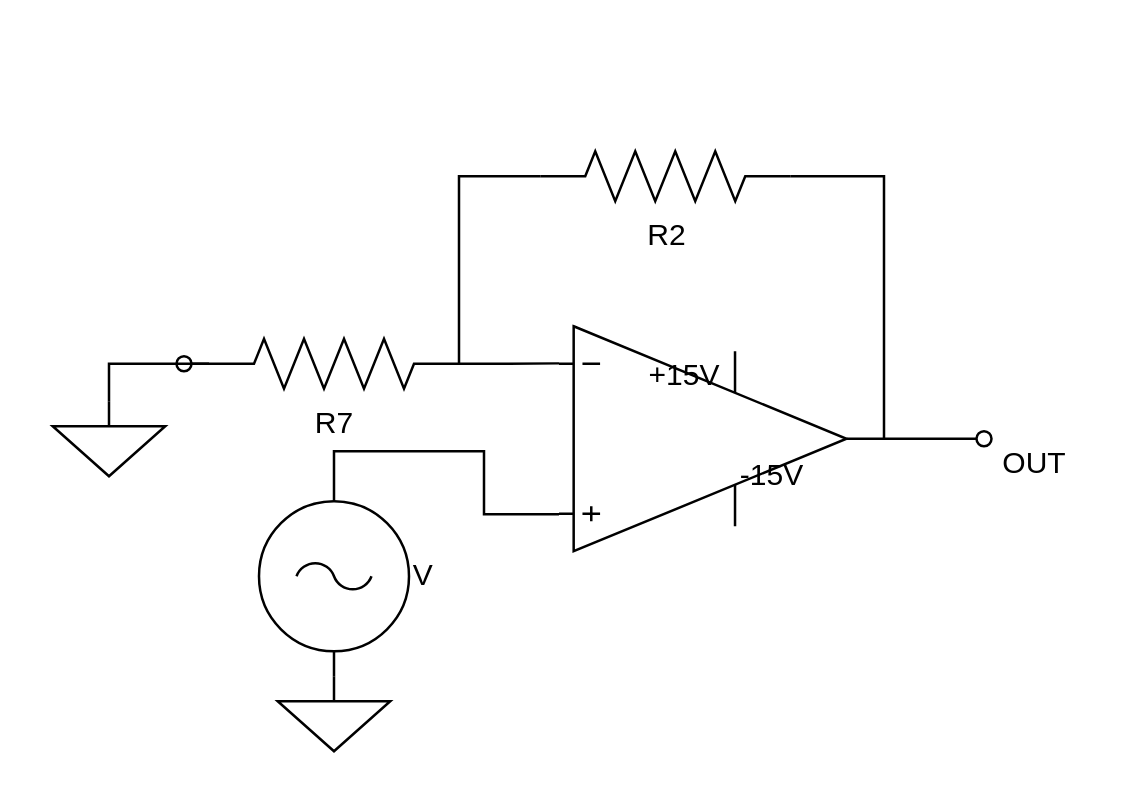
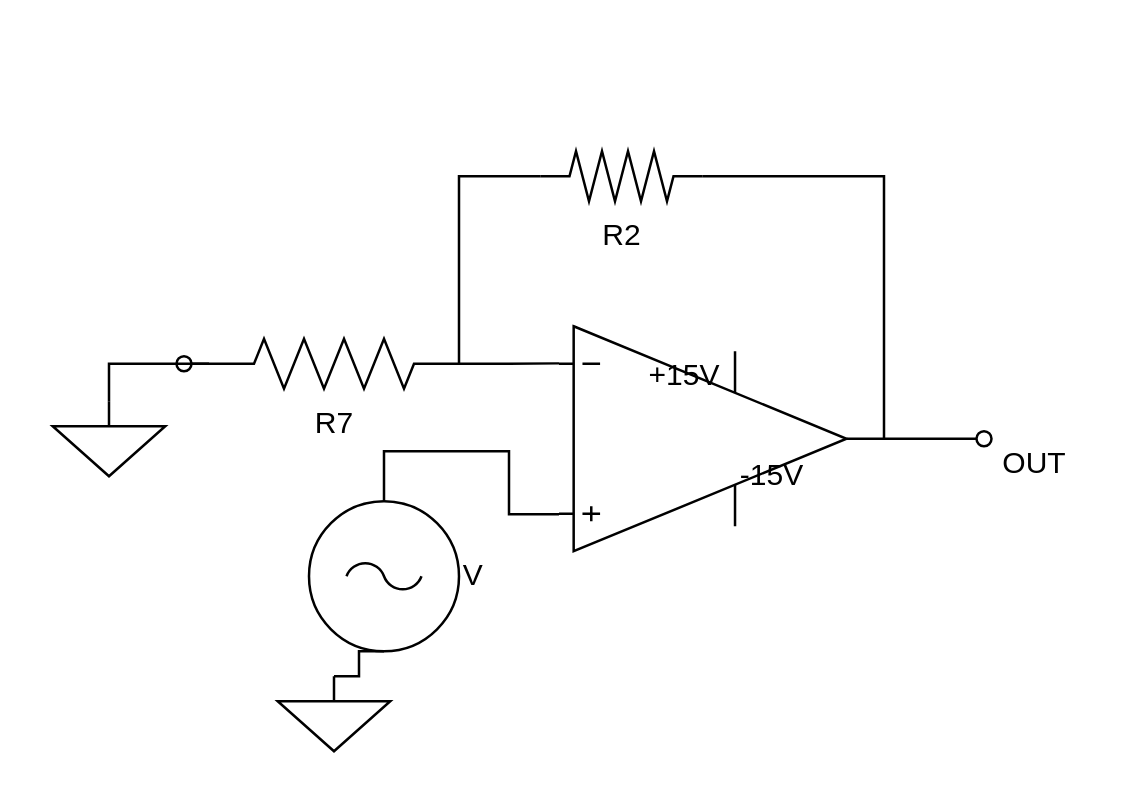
  <mxCell id="0" />
  <mxCell id="1" parent="0" />
  <mxCell id="2" style="edgeStyle=orthogonalEdgeStyle;rounded=0;orthogonalLoop=1;jettySize=auto;html=1;exitX=1;exitY=0.5;exitDx=0;exitDy=0;exitPerimeter=0;endArrow=none;endFill=0;fontSize=16;" parent="1" edge="1"><mxGeometry relative="1" as="geometry"><mxPoint x="263" y="20" as="targetPoint" /><mxPoint x="263" y="20" as="sourcePoint" /></mxGeometry></mxCell>
  <mxCell id="3" style="edgeStyle=orthogonalEdgeStyle;rounded=0;orthogonalLoop=1;jettySize=auto;html=1;endArrow=none;endFill=0;fontSize=16;startArrow=none;startFill=0;exitX=0;exitY=0.5;exitDx=0;exitDy=0;exitPerimeter=0;" parent="1" edge="1" source="10"><mxGeometry relative="1" as="geometry"><mxPoint x="183" y="145" as="targetPoint" /><mxPoint x="203" y="70" as="sourcePoint" /><Array as="points"><mxPoint x="183" y="70" /><mxPoint x="183" y="145" /></Array></mxGeometry></mxCell>
  <mxCell id="4" style="edgeStyle=orthogonalEdgeStyle;rounded=0;orthogonalLoop=1;jettySize=auto;html=1;exitX=1;exitY=0.5;exitDx=0;exitDy=0;exitPerimeter=0;endArrow=oval;endFill=0;" edge="1" parent="1" source="7"><mxGeometry relative="1" as="geometry"><mxPoint x="393" y="175" as="targetPoint" /></mxGeometry></mxCell>
  <mxCell id="5" style="edgeStyle=orthogonalEdgeStyle;rounded=0;orthogonalLoop=1;jettySize=auto;html=1;exitX=0;exitY=0.835;exitDx=0;exitDy=0;exitPerimeter=0;endArrow=none;endFill=0;entryX=0.5;entryY=0;entryDx=0;entryDy=0;entryPerimeter=0;" edge="1" parent="1" source="7" target="17"><mxGeometry relative="1" as="geometry"><mxPoint x="193" y="230" as="targetPoint" /></mxGeometry></mxCell>
  <mxCell id="6" style="edgeStyle=orthogonalEdgeStyle;rounded=0;orthogonalLoop=1;jettySize=auto;html=1;entryX=1;entryY=0.5;entryDx=0;entryDy=0;entryPerimeter=0;endArrow=none;endFill=0;" edge="1" parent="1" target="10"><mxGeometry relative="1" as="geometry"><mxPoint x="353" y="175" as="sourcePoint" /><Array as="points"><mxPoint x="353" y="70" /></Array></mxGeometry></mxCell>
  <mxCell id="7" value="" style="verticalLabelPosition=bottom;shadow=0;dashed=0;align=center;html=1;verticalAlign=top;shape=mxgraph.electrical.abstract.operational_amp_1;" vertex="1" parent="1"><mxGeometry x="223" y="130" width="115" height="90" as="geometry" /></mxCell>
  <mxCell id="8" value="+15V" style="text;html=1;align=center;verticalAlign=middle;resizable=0;points=[];autosize=1;" vertex="1" parent="7"><mxGeometry x="30" y="10" width="40" height="20" as="geometry" /></mxCell>
  <mxCell id="9" value="-15V" style="text;html=1;align=center;verticalAlign=middle;resizable=0;points=[];autosize=1;" vertex="1" parent="7"><mxGeometry x="65" y="50" width="40" height="20" as="geometry" /></mxCell>
- <mxCell id="10" value="R2" style="pointerEvents=1;verticalLabelPosition=bottom;shadow=0;dashed=0;align=center;html=1;verticalAlign=top;shape=mxgraph.electrical.resistors.resistor_2;" vertex="1" parent="1"><mxGeometry x="215.5" y="60" width="100" height="20" as="geometry" /></mxCell>
+ <mxCell id="10" value="R2" style="pointerEvents=1;verticalLabelPosition=bottom;shadow=0;dashed=0;align=center;html=1;verticalAlign=top;shape=mxgraph.electrical.resistors.resistor_2;" vertex="1" parent="1"><mxGeometry x="215.5" y="60" width="65" height="20" as="geometry" /></mxCell>
  <mxCell id="11" style="edgeStyle=elbowEdgeStyle;rounded=0;orthogonalLoop=1;jettySize=auto;html=1;exitX=1;exitY=0.5;exitDx=0;exitDy=0;exitPerimeter=0;startArrow=none;startFill=0;startSize=0;endArrow=none;endFill=0;targetPerimeterSpacing=6;entryX=0;entryY=0.165;entryDx=0;entryDy=0;entryPerimeter=0;" edge="1" parent="1" source="12" target="7"><mxGeometry relative="1" as="geometry"><mxPoint x="213" y="145" as="targetPoint" /><Array as="points" /></mxGeometry></mxCell>
  <mxCell id="12" value="R7" style="pointerEvents=1;verticalLabelPosition=bottom;shadow=0;dashed=0;align=center;html=1;verticalAlign=top;shape=mxgraph.electrical.resistors.resistor_2;" vertex="1" parent="1"><mxGeometry x="83" y="135" width="100" height="20" as="geometry" /></mxCell>
  <mxCell id="13" value="OUT" style="text;html=1;align=center;verticalAlign=middle;resizable=0;points=[];autosize=1;" vertex="1" parent="1"><mxGeometry x="393" y="175" width="40" height="20" as="geometry" /></mxCell>
  <mxCell id="14" style="edgeStyle=elbowEdgeStyle;rounded=0;orthogonalLoop=1;jettySize=auto;html=1;exitX=0.5;exitY=0;exitDx=0;exitDy=0;exitPerimeter=0;startArrow=none;startFill=0;startSize=0;endArrow=none;endFill=0;targetPerimeterSpacing=6;" edge="1" parent="1"><mxGeometry relative="1" as="geometry"><mxPoint x="83" y="145" as="targetPoint" /><mxPoint x="43" y="160" as="sourcePoint" /><Array as="points"><mxPoint x="43" y="160" /><mxPoint x="43" y="150" /><mxPoint x="43" y="160" /></Array></mxGeometry></mxCell>
  <mxCell id="15" style="edgeStyle=elbowEdgeStyle;rounded=0;orthogonalLoop=1;jettySize=auto;html=1;exitX=0;exitY=0.5;exitDx=0;exitDy=0;exitPerimeter=0;startArrow=none;startFill=0;startSize=0;endArrow=oval;endFill=0;targetPerimeterSpacing=6;" edge="1" parent="1" source="12"><mxGeometry relative="1" as="geometry"><mxPoint x="73" y="145" as="targetPoint" /></mxGeometry></mxCell>
  <mxCell id="16" style="edgeStyle=elbowEdgeStyle;rounded=0;orthogonalLoop=1;jettySize=auto;html=1;exitX=0.5;exitY=0;exitDx=0;exitDy=0;exitPerimeter=0;entryX=0.5;entryY=1;entryDx=0;entryDy=0;entryPerimeter=0;startArrow=none;startFill=0;startSize=0;endArrow=none;endFill=0;targetPerimeterSpacing=6;" edge="1" parent="1"><mxGeometry relative="1" as="geometry"><mxPoint x="43" y="220" as="targetPoint" /></mxGeometry></mxCell>
- <mxCell id="17" value="V" style="pointerEvents=1;verticalLabelPosition=middle;shadow=0;dashed=0;align=left;html=1;verticalAlign=middle;shape=mxgraph.electrical.signal_sources.ac_source;labelPosition=right;" vertex="1" parent="1"><mxGeometry x="103" y="200" width="60" height="60" as="geometry" /></mxCell>
+ <mxCell id="17" value="V" style="pointerEvents=1;verticalLabelPosition=middle;shadow=0;dashed=0;align=left;html=1;verticalAlign=middle;shape=mxgraph.electrical.signal_sources.ac_source;labelPosition=right;" vertex="1" parent="1"><mxGeometry x="123" y="200" width="60" height="60" as="geometry" /></mxCell>
  <mxCell id="18" style="edgeStyle=elbowEdgeStyle;rounded=0;orthogonalLoop=1;jettySize=auto;html=1;exitX=0.5;exitY=0;exitDx=0;exitDy=0;exitPerimeter=0;entryX=0.5;entryY=1;entryDx=0;entryDy=0;entryPerimeter=0;startArrow=none;startFill=0;startSize=0;endArrow=none;endFill=0;targetPerimeterSpacing=6;" edge="1" parent="1" source="19" target="17"><mxGeometry relative="1" as="geometry" /></mxCell>
  <mxCell id="19" value="" style="pointerEvents=1;verticalLabelPosition=bottom;shadow=0;dashed=0;align=center;html=1;verticalAlign=top;shape=mxgraph.electrical.signal_sources.signal_ground;" vertex="1" parent="1"><mxGeometry x="110.5" y="270" width="45" height="30" as="geometry" /></mxCell>
  <mxCell id="20" value="" style="pointerEvents=1;verticalLabelPosition=bottom;shadow=0;dashed=0;align=center;html=1;verticalAlign=top;shape=mxgraph.electrical.signal_sources.signal_ground;" vertex="1" parent="1"><mxGeometry x="20.5" y="160" width="45" height="30" as="geometry" /></mxCell>
